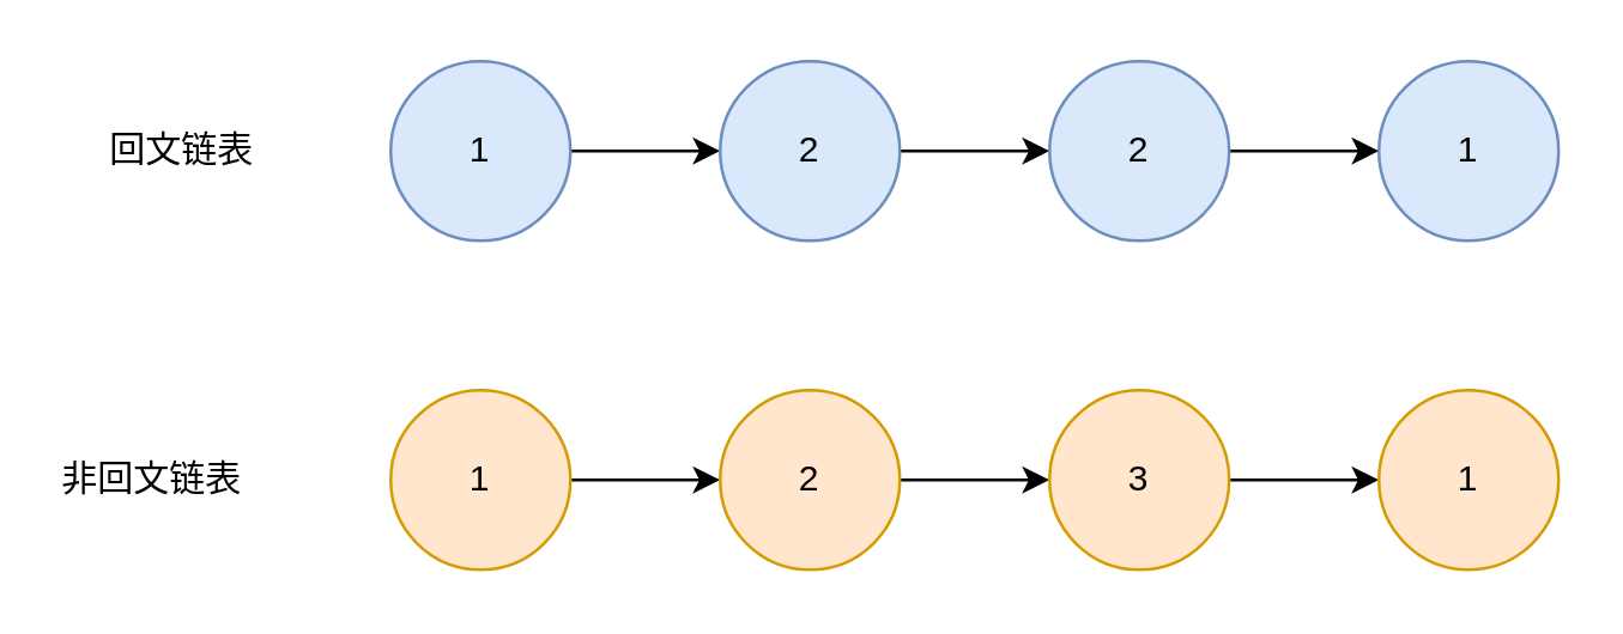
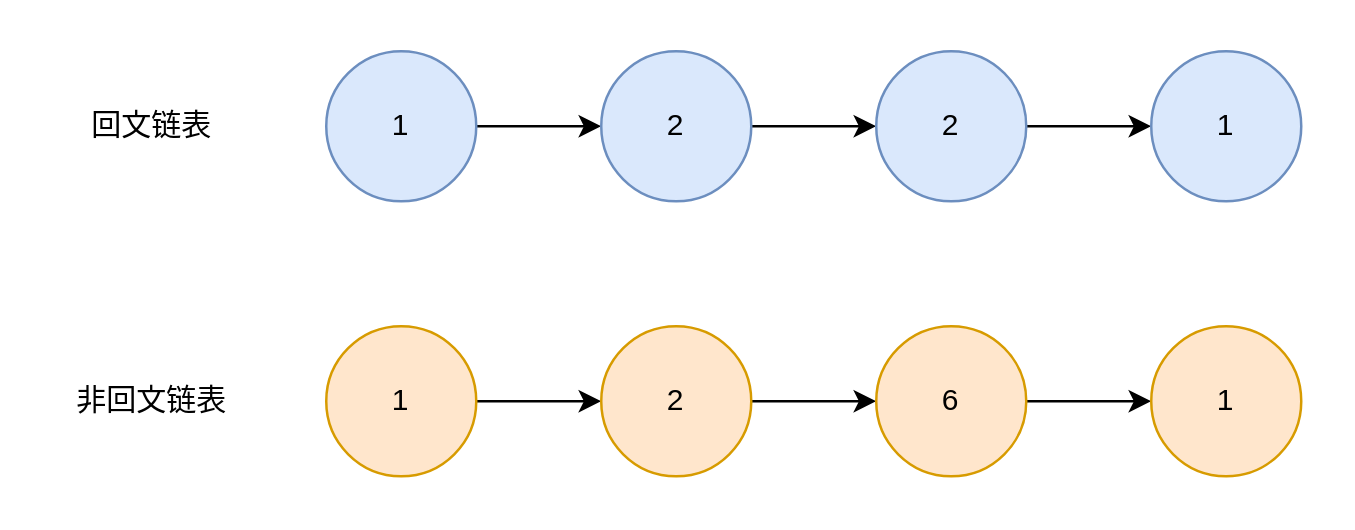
  <mxCell id="0" />
  <mxCell id="1" parent="0" />
  <mxCell id="2" style="edgeStyle=orthogonalEdgeStyle;rounded=0;orthogonalLoop=1;jettySize=auto;html=1;exitX=1;exitY=0.5;exitDx=0;exitDy=0;entryX=0;entryY=0.5;entryDx=0;entryDy=0;" edge="1" parent="1" source="3" target="5"><mxGeometry relative="1" as="geometry" /></mxCell>
  <mxCell id="3" value="1" style="ellipse;whiteSpace=wrap;html=1;aspect=fixed;fillColor=#dae8fc;strokeColor=#6c8ebf;" vertex="1" parent="1"><mxGeometry x="130" y="20" width="60" height="60" as="geometry" /></mxCell>
  <mxCell id="4" style="edgeStyle=orthogonalEdgeStyle;rounded=0;orthogonalLoop=1;jettySize=auto;html=1;exitX=1;exitY=0.5;exitDx=0;exitDy=0;entryX=0;entryY=0.5;entryDx=0;entryDy=0;" edge="1" parent="1" source="5" target="7"><mxGeometry relative="1" as="geometry" /></mxCell>
  <mxCell id="5" value="2" style="ellipse;whiteSpace=wrap;html=1;aspect=fixed;fillColor=#dae8fc;strokeColor=#6c8ebf;" vertex="1" parent="1"><mxGeometry x="240" y="20" width="60" height="60" as="geometry" /></mxCell>
  <mxCell id="6" style="edgeStyle=orthogonalEdgeStyle;rounded=0;orthogonalLoop=1;jettySize=auto;html=1;exitX=1;exitY=0.5;exitDx=0;exitDy=0;entryX=0;entryY=0.5;entryDx=0;entryDy=0;" edge="1" parent="1" source="7" target="8"><mxGeometry relative="1" as="geometry" /></mxCell>
  <mxCell id="7" value="2" style="ellipse;whiteSpace=wrap;html=1;aspect=fixed;fillColor=#dae8fc;strokeColor=#6c8ebf;" vertex="1" parent="1"><mxGeometry x="350" y="20" width="60" height="60" as="geometry" /></mxCell>
  <mxCell id="8" value="1" style="ellipse;whiteSpace=wrap;html=1;aspect=fixed;fillColor=#dae8fc;strokeColor=#6c8ebf;" vertex="1" parent="1"><mxGeometry x="460" y="20" width="60" height="60" as="geometry" /></mxCell>
  <mxCell id="9" style="edgeStyle=orthogonalEdgeStyle;rounded=0;orthogonalLoop=1;jettySize=auto;html=1;exitX=1;exitY=0.5;exitDx=0;exitDy=0;entryX=0;entryY=0.5;entryDx=0;entryDy=0;" edge="1" parent="1" source="10" target="12"><mxGeometry relative="1" as="geometry" /></mxCell>
  <mxCell id="10" value="1" style="ellipse;whiteSpace=wrap;html=1;aspect=fixed;fillColor=#ffe6cc;strokeColor=#d79b00;" vertex="1" parent="1"><mxGeometry x="130" y="130" width="60" height="60" as="geometry" /></mxCell>
  <mxCell id="11" style="edgeStyle=orthogonalEdgeStyle;rounded=0;orthogonalLoop=1;jettySize=auto;html=1;exitX=1;exitY=0.5;exitDx=0;exitDy=0;entryX=0;entryY=0.5;entryDx=0;entryDy=0;" edge="1" parent="1" source="12" target="14"><mxGeometry relative="1" as="geometry" /></mxCell>
  <mxCell id="12" value="2" style="ellipse;whiteSpace=wrap;html=1;aspect=fixed;fillColor=#ffe6cc;strokeColor=#d79b00;" vertex="1" parent="1"><mxGeometry x="240" y="130" width="60" height="60" as="geometry" /></mxCell>
  <mxCell id="13" style="edgeStyle=orthogonalEdgeStyle;rounded=0;orthogonalLoop=1;jettySize=auto;html=1;exitX=1;exitY=0.5;exitDx=0;exitDy=0;entryX=0;entryY=0.5;entryDx=0;entryDy=0;" edge="1" parent="1" source="14" target="15"><mxGeometry relative="1" as="geometry" /></mxCell>
- <mxCell id="14" value="3" style="ellipse;whiteSpace=wrap;html=1;aspect=fixed;fillColor=#ffe6cc;strokeColor=#d79b00;" vertex="1" parent="1"><mxGeometry x="350" y="130" width="60" height="60" as="geometry" /></mxCell>
+ <mxCell id="14" value="6" style="ellipse;whiteSpace=wrap;html=1;aspect=fixed;fillColor=#ffe6cc;strokeColor=#d79b00;" vertex="1" parent="1"><mxGeometry x="350" y="130" width="60" height="60" as="geometry" /></mxCell>
  <mxCell id="15" value="1" style="ellipse;whiteSpace=wrap;html=1;aspect=fixed;fillColor=#ffe6cc;strokeColor=#d79b00;" vertex="1" parent="1"><mxGeometry x="460" y="130" width="60" height="60" as="geometry" /></mxCell>
  <mxCell id="16" value="回文链表" style="text;html=1;align=center;verticalAlign=middle;resizable=0;points=[];autosize=1;strokeColor=none;" vertex="1" parent="1"><mxGeometry x="30" y="40" width="60" height="20" as="geometry" /></mxCell>
- <mxCell id="17" value="非回文链表" style="text;html=1;align=center;verticalAlign=middle;resizable=0;points=[];autosize=1;strokeColor=none;" vertex="1" parent="1"><mxGeometry x="10" y="150" width="80" height="20" as="geometry" /></mxCell>
+ <mxCell id="17" value="非回文链表" style="text;html=1;align=center;verticalAlign=middle;resizable=0;points=[];autosize=1;strokeColor=none;" vertex="1" parent="1"><mxGeometry x="20" y="150" width="80" height="20" as="geometry" /></mxCell>
